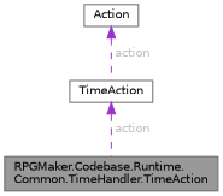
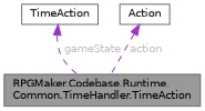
  digraph {
    node [color=gray40 fillcolor=white fontname=Helvetica fontsize=10 shape=box style=filled]
    edge [color=darkorchid3 dir=back fontcolor=grey fontname=Helvetica fontsize=10 labelfontname=Helvetica labelfontsize=10 style=dashed]
    n1 [fillcolor=grey60 fontcolor=black height=0.2 label="RPGMaker.Codebase.Runtime.\lCommon.TimeHandler.TimeAction" width=0.4]
    n2 [height=0.2 label=TimeAction width=0.4]
    n3 [height=0.2 label=Action width=0.4]
-   n2 -> n1 [label=" action"]
-   n3 -> n2 [label=" action"]
+   n2 -> n1 [label=" gameState"]
+   n3 -> n1 [label=" action"]
  }
